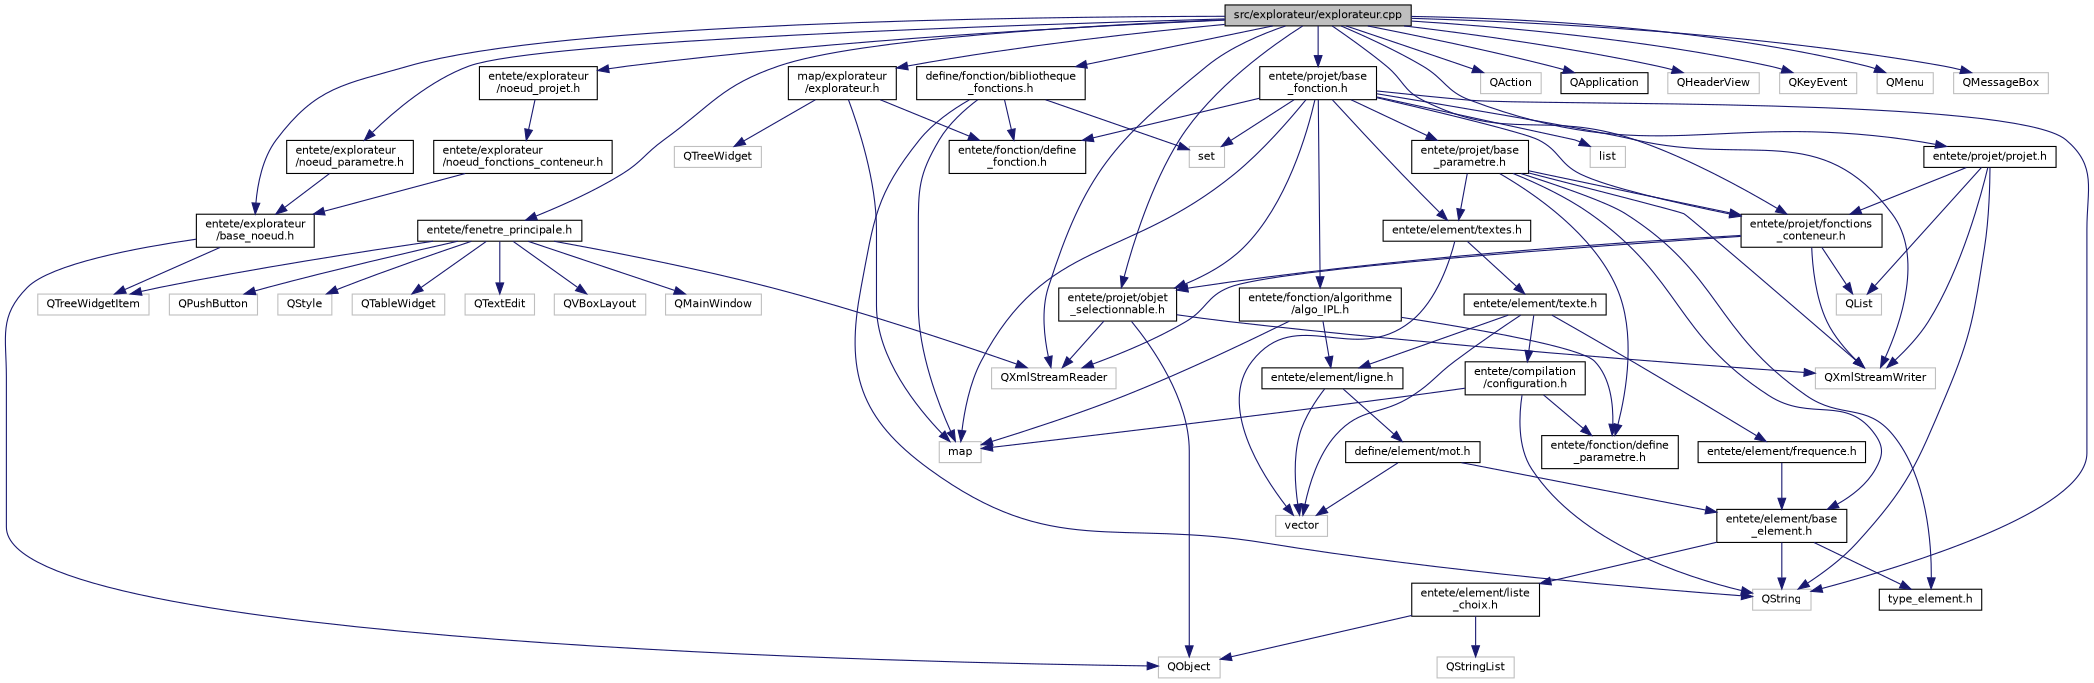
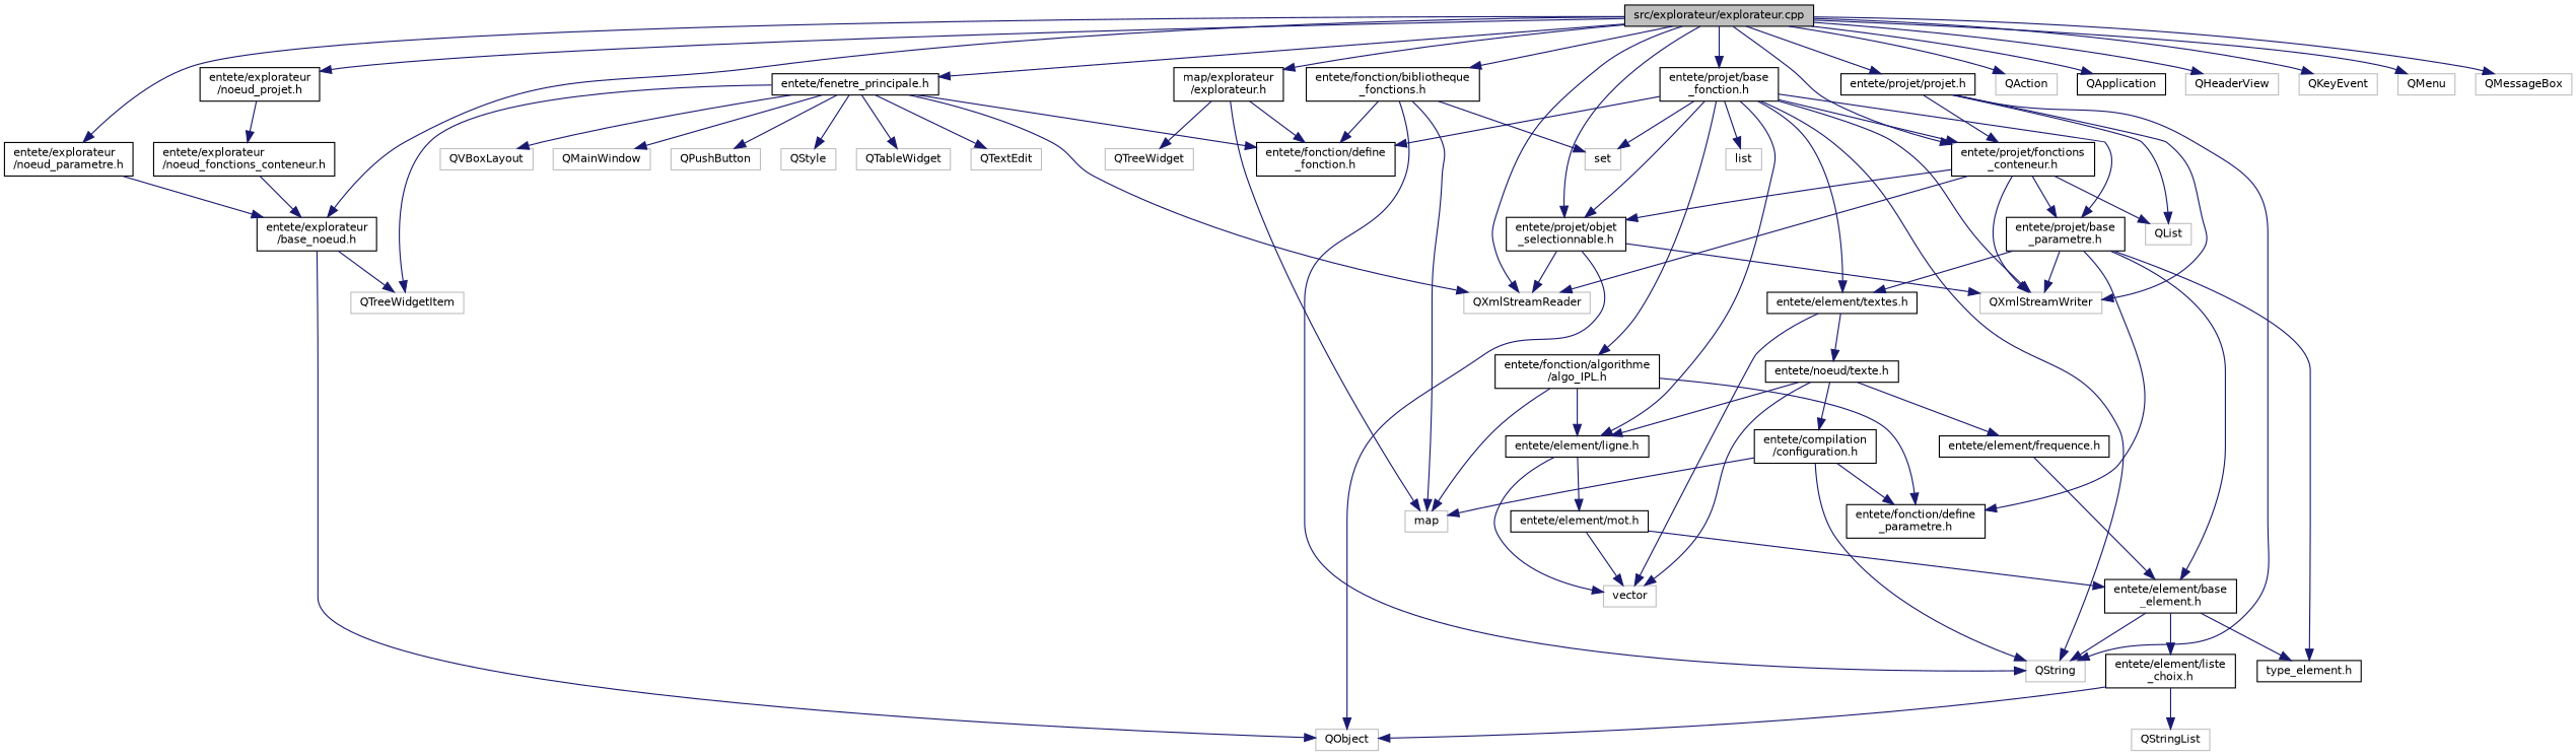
  digraph {
    node [color=black fillcolor=white fontname=Helvetica fontsize=10 shape=record style=filled]
    edge [color=midnightblue fontname=Helvetica fontsize=10 labelfontname=Helvetica labelfontsize=10 style=solid]
    n1 [fillcolor=grey75 fontcolor=black height=0.2 label="src/explorateur/explorateur.cpp" width=0.4]
    n2 [height=0.2 label="map/explorateur\l/explorateur.h" width=0.4]
    n3 [height=0.2 label="entete/explorateur\l/base_noeud.h" width=0.4]
    n4 [height=0.2 label="entete/explorateur\l/noeud_parametre.h" width=0.4]
    n5 [height=0.2 label="entete/explorateur\l/noeud_projet.h" width=0.4]
    n6 [height=0.2 label="entete/fenetre_principale.h" width=0.4]
    n7 [color=grey75 height=0.2 label=QXmlStreamReader width=0.4]
-   n8 [height=0.2 label="define/fonction/bibliotheque\l_fonctions.h" width=0.4]
+   n8 [height=0.2 label="entete/fonction/bibliotheque\l_fonctions.h" width=0.4]
    n9 [height=0.2 label="entete/projet/base\l_fonction.h" width=0.4]
    n10 [height=0.2 label="entete/projet/fonctions\l_conteneur.h" width=0.4]
    n11 [height=0.2 label="entete/projet/objet\l_selectionnable.h" width=0.4]
    n12 [height=0.2 label="entete/projet/projet.h" width=0.4]
    n13 [color=grey75 height=0.2 label=QAction width=0.4]
    n14 [height=0.2 label=QApplication width=0.4]
    n15 [color=grey75 height=0.2 label=QHeaderView width=0.4]
    n16 [color=grey75 height=0.2 label=QKeyEvent width=0.4]
    n17 [color=grey75 height=0.2 label=QMenu width=0.4]
    n18 [color=grey75 height=0.2 label=QMessageBox width=0.4]
    n19 [height=0.2 label="entete/fonction/define\l_fonction.h" width=0.4]
    n20 [color=grey75 height=0.2 label=QTreeWidget width=0.4]
    n21 [color=grey75 height=0.2 label=map width=0.4]
    n22 [color=grey75 height=0.2 label=QObject width=0.4]
    n23 [color=grey75 height=0.2 label=QTreeWidgetItem width=0.4]
    n24 [height=0.2 label="entete/explorateur\l/noeud_fonctions_conteneur.h" width=0.4]
    n25 [color=grey75 height=0.2 label=QMainWindow width=0.4]
    n26 [color=grey75 height=0.2 label=QPushButton width=0.4]
    n27 [color=grey75 height=0.2 label=QStyle width=0.4]
    n28 [color=grey75 height=0.2 label=QTableWidget width=0.4]
    n29 [color=grey75 height=0.2 label=QTextEdit width=0.4]
    n30 [color=grey75 height=0.2 label=QVBoxLayout width=0.4]
    n31 [color=grey75 height=0.2 label=QString width=0.4]
    n32 [color=grey75 height=0.2 label=set width=0.4]
    n33 [height=0.2 label="entete/element/textes.h" width=0.4]
    n34 [height=0.2 label="entete/fonction/algorithme\l/algo_IPL.h" width=0.4]
    n35 [height=0.2 label="entete/projet/base\l_parametre.h" width=0.4]
    n36 [color=grey75 height=0.2 label=QXmlStreamWriter width=0.4]
    n37 [color=grey75 height=0.2 label=list width=0.4]
    n38 [color=grey75 height=0.2 label=QList width=0.4]
-   n39 [height=0.2 label="entete/element/texte.h" width=0.4]
+   n39 [height=0.2 label="entete/noeud/texte.h" width=0.4]
    n40 [color=grey75 height=0.2 label=vector width=0.4]
    n41 [height=0.2 label="entete/element/ligne.h" width=0.4]
    n42 [height=0.2 label="entete/fonction/define\l_parametre.h" width=0.4]
    n43 [height=0.2 label="entete/element/base\l_element.h" width=0.4]
    n44 [height=0.2 label="type_element.h" width=0.4]
    n45 [height=0.2 label="entete/compilation\l/configuration.h" width=0.4]
    n46 [height=0.2 label="entete/element/frequence.h" width=0.4]
-   n47 [height=0.2 label="define/element/mot.h" width=0.4]
+   n47 [height=0.2 label="entete/element/mot.h" width=0.4]
    n48 [height=0.2 label="entete/element/liste\l_choix.h" width=0.4]
    n49 [color=grey75 height=0.2 label=QStringList width=0.4]
    n1 -> n2
    n1 -> n3
    n1 -> n4
    n1 -> n5
    n1 -> n6
    n1 -> n7
    n1 -> n8
    n1 -> n9
    n1 -> n10
    n1 -> n11
    n1 -> n12
    n1 -> n13
    n1 -> n14
    n1 -> n15
    n1 -> n16
    n1 -> n17
    n1 -> n18
    n2 -> n19
    n2 -> n20
    n2 -> n21
    n3 -> n22
    n3 -> n23
    n4 -> n3
    n5 -> n24
    n6 -> n7
+   n6 -> n19
    n6 -> n23
    n6 -> n25
    n6 -> n26
    n6 -> n27
    n6 -> n28
    n6 -> n29
    n6 -> n30
    n8 -> n19
    n8 -> n21
    n8 -> n31
    n8 -> n32
    n9 -> n10
    n9 -> n11
    n9 -> n19
-   n9 -> n21
+   n9 -> n41
    n9 -> n31
    n9 -> n32
    n9 -> n33
    n9 -> n34
    n9 -> n35
    n9 -> n36
    n9 -> n37
    n10 -> n7
    n10 -> n11
    n10 -> n36
    n10 -> n38
    n11 -> n7
    n11 -> n22
    n11 -> n36
    n12 -> n10
    n12 -> n31
    n12 -> n36
    n12 -> n38
    n24 -> n3
    n33 -> n39
    n33 -> n40
    n34 -> n21
    n34 -> n41
    n34 -> n42
-   n35 -> n10
+   n10 -> n35
    n35 -> n33
    n35 -> n36
    n35 -> n42
    n35 -> n43
    n35 -> n44
    n39 -> n40
    n39 -> n41
    n39 -> n45
    n39 -> n46
    n41 -> n40
    n41 -> n47
    n43 -> n31
    n43 -> n44
    n43 -> n48
    n45 -> n21
    n45 -> n31
    n45 -> n42
    n46 -> n43
    n47 -> n40
    n47 -> n43
    n48 -> n22
    n48 -> n49
  }
